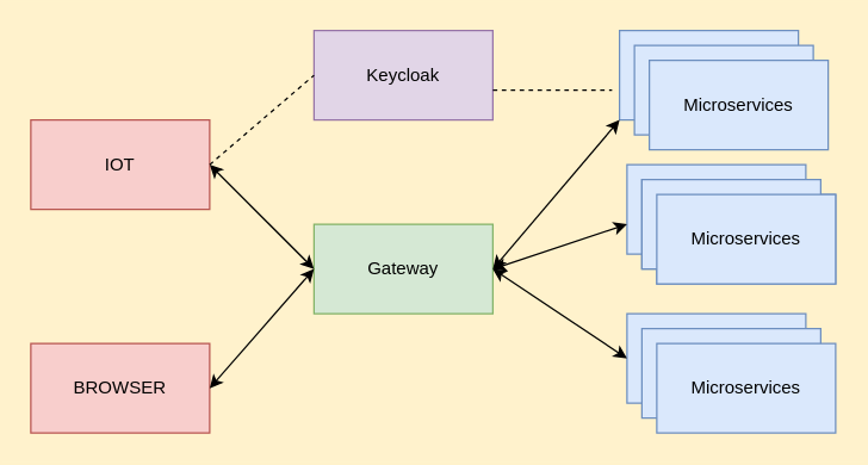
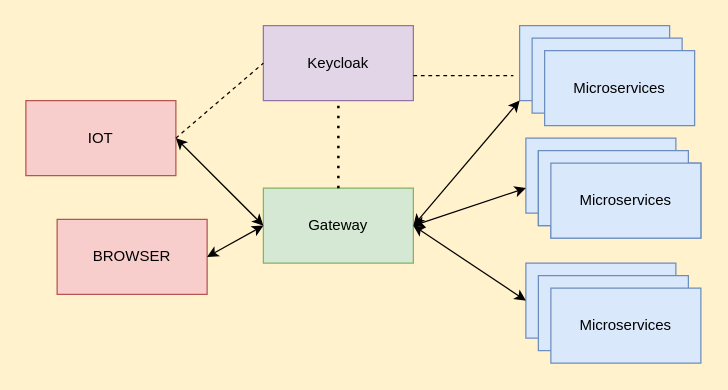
  <mxCell id="0" />
  <mxCell id="1" parent="0" />
  <mxCell id="2" value="IOT" style="rounded=0;whiteSpace=wrap;html=1;fillColor=#f8cecc;strokeColor=#b85450;" vertex="1" parent="1"><mxGeometry x="20" y="80" width="120" height="60" as="geometry" /></mxCell>
- <mxCell id="3" value="BROWSER" style="rounded=0;whiteSpace=wrap;html=1;fillColor=#f8cecc;strokeColor=#b85450;" vertex="1" parent="1"><mxGeometry x="20" y="230" width="120" height="60" as="geometry" /></mxCell>
+ <mxCell id="3" value="BROWSER" style="rounded=0;whiteSpace=wrap;html=1;fillColor=#f8cecc;strokeColor=#b85450;" vertex="1" parent="1"><mxGeometry x="45" y="175" width="120" height="60" as="geometry" /></mxCell>
  <mxCell id="4" value="Gateway" style="rounded=0;whiteSpace=wrap;html=1;fillColor=#d5e8d4;strokeColor=#82b366;" vertex="1" parent="1"><mxGeometry x="210" y="150" width="120" height="60" as="geometry" /></mxCell>
  <mxCell id="5" value="Keycloak" style="rounded=0;whiteSpace=wrap;html=1;fillColor=#e1d5e7;strokeColor=#9673a6;" vertex="1" parent="1"><mxGeometry x="210" y="20" width="120" height="60" as="geometry" /></mxCell>
  <mxCell id="6" value="Microservices" style="rounded=0;whiteSpace=wrap;html=1;fillColor=#dae8fc;strokeColor=#6c8ebf;" vertex="1" parent="1"><mxGeometry x="420" y="110" width="120" height="60" as="geometry" /></mxCell>
  <mxCell id="7" value="Microservices" style="rounded=0;whiteSpace=wrap;html=1;fillColor=#dae8fc;strokeColor=#6c8ebf;" vertex="1" parent="1"><mxGeometry x="430" y="120" width="120" height="60" as="geometry" /></mxCell>
  <mxCell id="8" value="Microservices" style="rounded=0;whiteSpace=wrap;html=1;fillColor=#dae8fc;strokeColor=#6c8ebf;" vertex="1" parent="1"><mxGeometry x="440" y="130" width="120" height="60" as="geometry" /></mxCell>
  <mxCell id="9" value="Microservices" style="rounded=0;whiteSpace=wrap;html=1;fillColor=#dae8fc;strokeColor=#6c8ebf;" vertex="1" parent="1"><mxGeometry x="430" y="120" width="120" height="60" as="geometry" /></mxCell>
  <mxCell id="10" value="Microservices" style="rounded=0;whiteSpace=wrap;html=1;fillColor=#dae8fc;strokeColor=#6c8ebf;" vertex="1" parent="1"><mxGeometry x="440" y="130" width="120" height="60" as="geometry" /></mxCell>
  <mxCell id="11" value="Microservices" style="rounded=0;whiteSpace=wrap;html=1;fillColor=#dae8fc;strokeColor=#6c8ebf;" vertex="1" parent="1"><mxGeometry x="420" y="210" width="120" height="60" as="geometry" /></mxCell>
  <mxCell id="12" value="Microservices" style="rounded=0;whiteSpace=wrap;html=1;fillColor=#dae8fc;strokeColor=#6c8ebf;" vertex="1" parent="1"><mxGeometry x="430" y="220" width="120" height="60" as="geometry" /></mxCell>
  <mxCell id="13" value="Microservices" style="rounded=0;whiteSpace=wrap;html=1;fillColor=#dae8fc;strokeColor=#6c8ebf;" vertex="1" parent="1"><mxGeometry x="440" y="230" width="120" height="60" as="geometry" /></mxCell>
  <mxCell id="14" value="Microservices" style="rounded=0;whiteSpace=wrap;html=1;fillColor=#dae8fc;strokeColor=#6c8ebf;" vertex="1" parent="1"><mxGeometry x="415" y="20" width="120" height="60" as="geometry" /></mxCell>
  <mxCell id="15" value="Microservices" style="rounded=0;whiteSpace=wrap;html=1;fillColor=#dae8fc;strokeColor=#6c8ebf;" vertex="1" parent="1"><mxGeometry x="425" y="30" width="120" height="60" as="geometry" /></mxCell>
  <mxCell id="16" value="Microservices" style="rounded=0;whiteSpace=wrap;html=1;fillColor=#dae8fc;strokeColor=#6c8ebf;" vertex="1" parent="1"><mxGeometry x="435" y="40" width="120" height="60" as="geometry" /></mxCell>
  <mxCell id="17" value="" style="endArrow=classic;startArrow=classic;html=1;rounded=0;exitX=1;exitY=0.5;exitDx=0;exitDy=0;" edge="1" parent="1" source="3"><mxGeometry width="50" height="50" relative="1" as="geometry"><mxPoint x="190" y="250" as="sourcePoint" /><mxPoint x="210" y="180" as="targetPoint" /></mxGeometry></mxCell>
  <mxCell id="18" value="" style="endArrow=classic;startArrow=classic;html=1;rounded=0;exitX=1;exitY=0.5;exitDx=0;exitDy=0;" edge="1" parent="1" source="2"><mxGeometry width="50" height="50" relative="1" as="geometry"><mxPoint x="190" y="250" as="sourcePoint" /><mxPoint x="210" y="180" as="targetPoint" /></mxGeometry></mxCell>
  <mxCell id="19" value="" style="endArrow=classic;startArrow=classic;html=1;rounded=0;entryX=0;entryY=1;entryDx=0;entryDy=0;" edge="1" parent="1" target="14"><mxGeometry width="50" height="50" relative="1" as="geometry"><mxPoint x="330" y="180" as="sourcePoint" /><mxPoint x="380" y="130" as="targetPoint" /></mxGeometry></mxCell>
  <mxCell id="20" value="" style="endArrow=classic;startArrow=classic;html=1;rounded=0;" edge="1" parent="1"><mxGeometry width="50" height="50" relative="1" as="geometry"><mxPoint x="330" y="180" as="sourcePoint" /><mxPoint x="420" y="150" as="targetPoint" /></mxGeometry></mxCell>
  <mxCell id="21" value="" style="endArrow=classic;startArrow=classic;html=1;rounded=0;entryX=0;entryY=0.5;entryDx=0;entryDy=0;" edge="1" parent="1" target="11"><mxGeometry width="50" height="50" relative="1" as="geometry"><mxPoint x="330" y="180" as="sourcePoint" /><mxPoint x="435" y="100" as="targetPoint" /></mxGeometry></mxCell>
+ <mxCell id="22" value="" style="endArrow=none;dashed=1;html=1;dashPattern=1 3;strokeWidth=2;rounded=0;entryX=0.5;entryY=1;entryDx=0;entryDy=0;exitX=0.5;exitY=0;exitDx=0;exitDy=0;" edge="1" parent="1" source="4" target="5"><mxGeometry width="50" height="50" relative="1" as="geometry"><mxPoint x="245" y="140" as="sourcePoint" /><mxPoint x="295" y="90" as="targetPoint" /></mxGeometry></mxCell>
  <mxCell id="23" value="" style="endArrow=none;dashed=1;html=1;rounded=0;" edge="1" parent="1"><mxGeometry width="50" height="50" relative="1" as="geometry"><mxPoint x="330" y="60" as="sourcePoint" /><mxPoint x="410" y="60" as="targetPoint" /></mxGeometry></mxCell>
  <mxCell id="24" value="" style="endArrow=none;dashed=1;html=1;rounded=0;entryX=0;entryY=0.5;entryDx=0;entryDy=0;" edge="1" parent="1" target="5"><mxGeometry width="50" height="50" relative="1" as="geometry"><mxPoint x="140" y="110" as="sourcePoint" /><mxPoint x="190" y="60" as="targetPoint" /></mxGeometry></mxCell>
